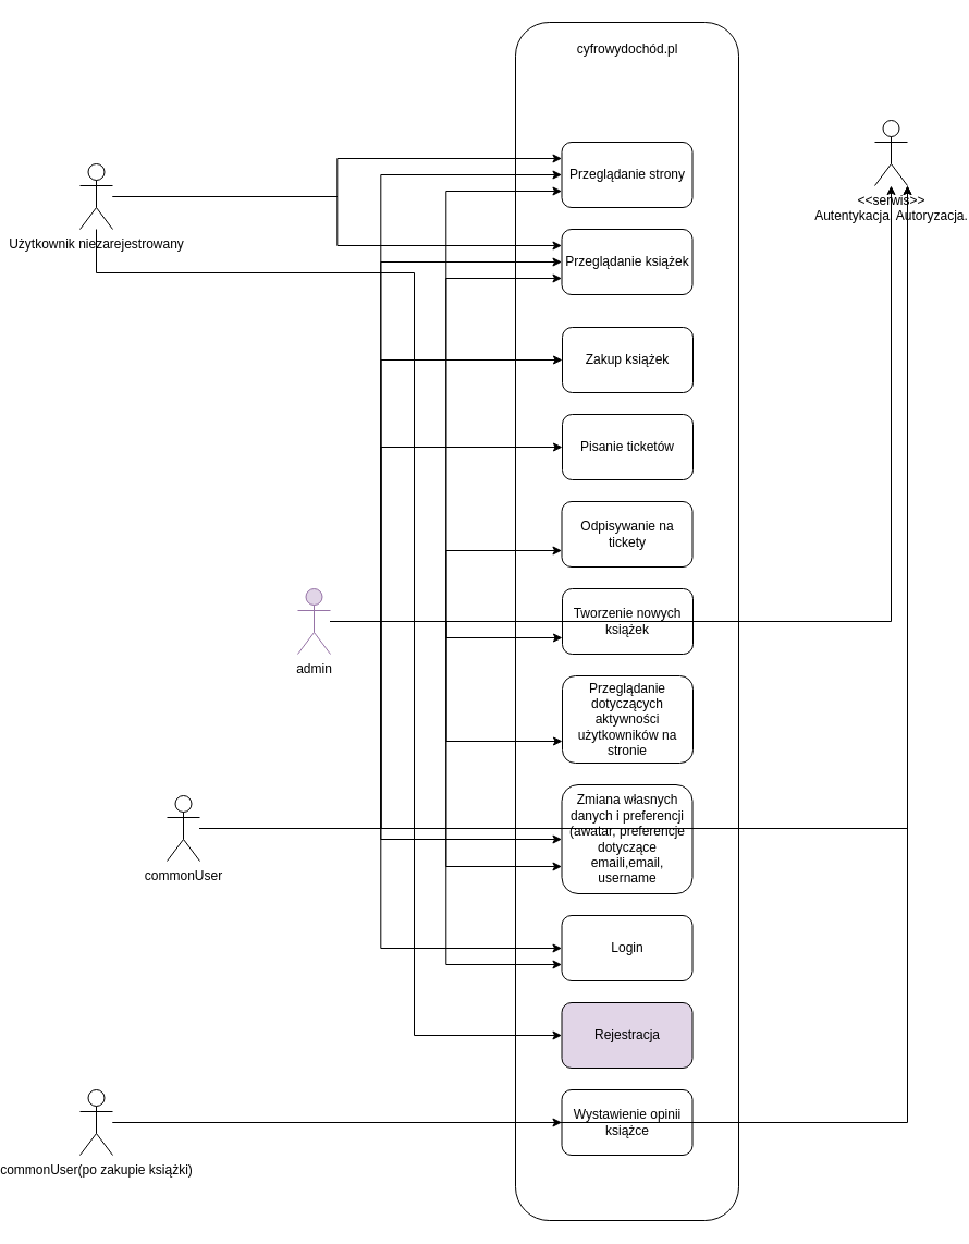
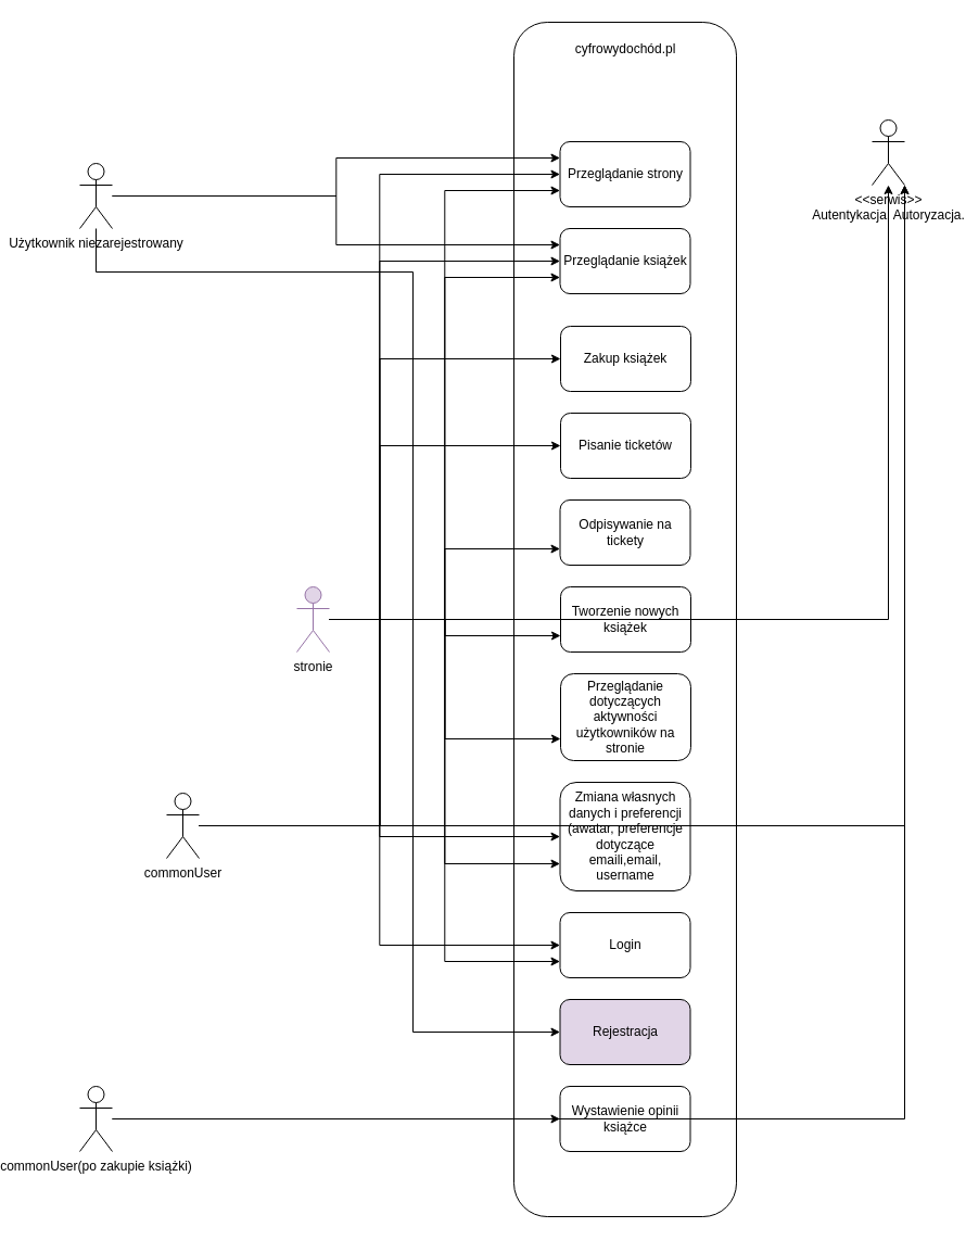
  <mxCell id="0" />
  <mxCell id="1" parent="0" />
  <mxCell id="2" style="edgeStyle=orthogonalEdgeStyle;rounded=0;orthogonalLoop=1;jettySize=auto;html=1;entryX=0;entryY=0.25;entryDx=0;entryDy=0;" edge="1" parent="1" source="5" target="8"><mxGeometry relative="1" as="geometry" /></mxCell>
  <mxCell id="3" style="edgeStyle=orthogonalEdgeStyle;rounded=0;orthogonalLoop=1;jettySize=auto;html=1;entryX=0;entryY=0.25;entryDx=0;entryDy=0;" edge="1" parent="1" source="5" target="9"><mxGeometry relative="1" as="geometry" /></mxCell>
  <mxCell id="4" style="edgeStyle=orthogonalEdgeStyle;rounded=0;orthogonalLoop=1;jettySize=auto;html=1;entryX=0;entryY=0.5;entryDx=0;entryDy=0;" edge="1" parent="1" source="5" target="37"><mxGeometry relative="1" as="geometry"><mxPoint x="400" y="950" as="targetPoint" /><Array as="points"><mxPoint x="327" y="250" /><mxPoint x="327" y="950" /></Array></mxGeometry></mxCell>
  <mxCell id="5" value="Użytkownik niezarejestrowany" style="shape=umlActor;verticalLabelPosition=bottom;verticalAlign=top;html=1;outlineConnect=0;" vertex="1" parent="1"><mxGeometry x="20" y="150" width="30" height="60" as="geometry" /></mxCell>
  <mxCell id="6" value="" style="rounded=1;whiteSpace=wrap;html=1;fillColor=none;" vertex="1" parent="1"><mxGeometry x="420" y="20" width="205" height="1100" as="geometry" /></mxCell>
  <mxCell id="7" value="&amp;lt;&amp;lt;serwis&amp;gt;&amp;gt;&lt;br&gt;Autentykacja, Autoryzacja." style="shape=umlActor;verticalLabelPosition=bottom;verticalAlign=top;html=1;outlineConnect=0;" vertex="1" parent="1"><mxGeometry x="750" y="110" width="30" height="60" as="geometry" /></mxCell>
  <mxCell id="8" value="Przeglądanie strony " style="rounded=1;whiteSpace=wrap;html=1;" vertex="1" parent="1"><mxGeometry x="462.5" y="130" width="120" height="60" as="geometry" /></mxCell>
  <mxCell id="9" value="Przeglądanie książek" style="rounded=1;whiteSpace=wrap;html=1;" vertex="1" parent="1"><mxGeometry x="462.5" y="210" width="120" height="60" as="geometry" /></mxCell>
  <mxCell id="10" value="&lt;div&gt;cyfrowydochód.pl&lt;/div&gt;" style="text;html=1;align=center;verticalAlign=middle;whiteSpace=wrap;rounded=0;" vertex="1" parent="1"><mxGeometry x="493" y="30" width="60" height="30" as="geometry" /></mxCell>
  <mxCell id="11" value="Zakup książek" style="rounded=1;whiteSpace=wrap;html=1;" vertex="1" parent="1"><mxGeometry x="463" y="300" width="120" height="60" as="geometry" /></mxCell>
  <mxCell id="12" value="Pisanie ticketów" style="rounded=1;whiteSpace=wrap;html=1;" vertex="1" parent="1"><mxGeometry x="463" y="380" width="120" height="60" as="geometry" /></mxCell>
  <mxCell id="13" value="Odpisywanie na tickety" style="rounded=1;whiteSpace=wrap;html=1;" vertex="1" parent="1"><mxGeometry x="462.5" y="460" width="120" height="60" as="geometry" /></mxCell>
  <mxCell id="14" value="Tworzenie nowych książek" style="rounded=1;whiteSpace=wrap;html=1;" vertex="1" parent="1"><mxGeometry x="463" y="540" width="120" height="60" as="geometry" /></mxCell>
  <mxCell id="15" value="Przeglądanie dotyczących aktywności użytkowników na stronie" style="rounded=1;whiteSpace=wrap;html=1;" vertex="1" parent="1"><mxGeometry x="463" y="620" width="120" height="80" as="geometry" /></mxCell>
  <mxCell id="16" value="Zmiana własnych danych i preferencji (awatar, preferencje dotyczące emaili,email, username" style="rounded=1;whiteSpace=wrap;html=1;" vertex="1" parent="1"><mxGeometry x="462.5" y="720" width="120" height="100" as="geometry" /></mxCell>
  <mxCell id="17" value="Login" style="rounded=1;whiteSpace=wrap;html=1;" vertex="1" parent="1"><mxGeometry x="462.5" y="840" width="120" height="60" as="geometry" /></mxCell>
  <mxCell id="18" style="edgeStyle=orthogonalEdgeStyle;rounded=0;orthogonalLoop=1;jettySize=auto;html=1;entryX=0;entryY=0.75;entryDx=0;entryDy=0;" edge="1" parent="1" source="26" target="8"><mxGeometry relative="1" as="geometry" /></mxCell>
  <mxCell id="19" style="edgeStyle=orthogonalEdgeStyle;rounded=0;orthogonalLoop=1;jettySize=auto;html=1;entryX=0;entryY=0.75;entryDx=0;entryDy=0;" edge="1" parent="1" source="26" target="9"><mxGeometry relative="1" as="geometry" /></mxCell>
  <mxCell id="20" style="edgeStyle=orthogonalEdgeStyle;rounded=0;orthogonalLoop=1;jettySize=auto;html=1;entryX=0;entryY=0.75;entryDx=0;entryDy=0;" edge="1" parent="1" source="26" target="13"><mxGeometry relative="1" as="geometry" /></mxCell>
  <mxCell id="21" style="edgeStyle=orthogonalEdgeStyle;rounded=0;orthogonalLoop=1;jettySize=auto;html=1;entryX=0;entryY=0.75;entryDx=0;entryDy=0;" edge="1" parent="1" source="26" target="14"><mxGeometry relative="1" as="geometry" /></mxCell>
  <mxCell id="22" style="edgeStyle=orthogonalEdgeStyle;rounded=0;orthogonalLoop=1;jettySize=auto;html=1;entryX=0;entryY=0.75;entryDx=0;entryDy=0;" edge="1" parent="1" source="26" target="15"><mxGeometry relative="1" as="geometry" /></mxCell>
  <mxCell id="23" style="edgeStyle=orthogonalEdgeStyle;rounded=0;orthogonalLoop=1;jettySize=auto;html=1;entryX=0;entryY=0.75;entryDx=0;entryDy=0;" edge="1" parent="1" source="26" target="16"><mxGeometry relative="1" as="geometry" /></mxCell>
  <mxCell id="24" style="edgeStyle=orthogonalEdgeStyle;rounded=0;orthogonalLoop=1;jettySize=auto;html=1;entryX=0;entryY=0.75;entryDx=0;entryDy=0;" edge="1" parent="1" source="26" target="17"><mxGeometry relative="1" as="geometry" /></mxCell>
  <mxCell id="25" style="edgeStyle=orthogonalEdgeStyle;rounded=0;orthogonalLoop=1;jettySize=auto;html=1;" edge="1" parent="1" source="26" target="7"><mxGeometry relative="1" as="geometry" /></mxCell>
- <mxCell id="26" value="admin" style="shape=umlActor;verticalLabelPosition=bottom;verticalAlign=top;html=1;outlineConnect=0;fillColor=#e1d5e7;strokeColor=#9673a6;" vertex="1" parent="1"><mxGeometry x="220" y="540" width="30" height="60" as="geometry" /></mxCell>
+ <mxCell id="26" value="stronie" style="shape=umlActor;verticalLabelPosition=bottom;verticalAlign=top;html=1;outlineConnect=0;fillColor=#e1d5e7;strokeColor=#9673a6;" vertex="1" parent="1"><mxGeometry x="220" y="540" width="30" height="60" as="geometry" /></mxCell>
  <mxCell id="27" style="edgeStyle=orthogonalEdgeStyle;rounded=0;orthogonalLoop=1;jettySize=auto;html=1;entryX=0;entryY=0.5;entryDx=0;entryDy=0;" edge="1" parent="1" source="33" target="8"><mxGeometry relative="1" as="geometry" /></mxCell>
  <mxCell id="28" style="edgeStyle=orthogonalEdgeStyle;rounded=0;orthogonalLoop=1;jettySize=auto;html=1;entryX=0;entryY=0.5;entryDx=0;entryDy=0;" edge="1" parent="1" source="33" target="9"><mxGeometry relative="1" as="geometry" /></mxCell>
  <mxCell id="29" style="edgeStyle=orthogonalEdgeStyle;rounded=0;orthogonalLoop=1;jettySize=auto;html=1;entryX=0;entryY=0.5;entryDx=0;entryDy=0;" edge="1" parent="1" source="33" target="11"><mxGeometry relative="1" as="geometry" /></mxCell>
  <mxCell id="30" style="edgeStyle=orthogonalEdgeStyle;rounded=0;orthogonalLoop=1;jettySize=auto;html=1;entryX=0;entryY=0.5;entryDx=0;entryDy=0;" edge="1" parent="1" source="33" target="12"><mxGeometry relative="1" as="geometry" /></mxCell>
  <mxCell id="31" style="edgeStyle=orthogonalEdgeStyle;rounded=0;orthogonalLoop=1;jettySize=auto;html=1;entryX=0;entryY=0.5;entryDx=0;entryDy=0;" edge="1" parent="1" source="33" target="16"><mxGeometry relative="1" as="geometry" /></mxCell>
  <mxCell id="32" style="edgeStyle=orthogonalEdgeStyle;rounded=0;orthogonalLoop=1;jettySize=auto;html=1;entryX=0;entryY=0.5;entryDx=0;entryDy=0;" edge="1" parent="1" source="33" target="17"><mxGeometry relative="1" as="geometry" /></mxCell>
  <mxCell id="33" value="commonUser" style="shape=umlActor;verticalLabelPosition=bottom;verticalAlign=top;html=1;outlineConnect=0;" vertex="1" parent="1"><mxGeometry x="100" y="730" width="30" height="60" as="geometry" /></mxCell>
  <mxCell id="34" style="edgeStyle=orthogonalEdgeStyle;rounded=0;orthogonalLoop=1;jettySize=auto;html=1;entryX=0;entryY=0.5;entryDx=0;entryDy=0;" edge="1" parent="1" source="35" target="36"><mxGeometry relative="1" as="geometry" /></mxCell>
  <mxCell id="35" value="commonUser(po zakupie książki)" style="shape=umlActor;verticalLabelPosition=bottom;verticalAlign=top;html=1;outlineConnect=0;" vertex="1" parent="1"><mxGeometry x="20" y="1000" width="30" height="60" as="geometry" /></mxCell>
  <mxCell id="36" value="Wystawienie opinii książce" style="rounded=1;whiteSpace=wrap;html=1;" vertex="1" parent="1"><mxGeometry x="462.5" y="1000" width="120" height="60" as="geometry" /></mxCell>
  <mxCell id="37" value="&lt;div&gt;Rejestracja&lt;/div&gt;" style="rounded=1;whiteSpace=wrap;html=1;fillColor=#e1d5e7;" vertex="1" parent="1"><mxGeometry x="462.5" y="920" width="120" height="60" as="geometry" /></mxCell>
  <mxCell id="38" style="edgeStyle=orthogonalEdgeStyle;rounded=0;orthogonalLoop=1;jettySize=auto;html=1;entryX=1;entryY=1;entryDx=0;entryDy=0;entryPerimeter=0;" edge="1" parent="1" source="33" target="7"><mxGeometry relative="1" as="geometry" /></mxCell>
  <mxCell id="39" style="edgeStyle=orthogonalEdgeStyle;rounded=0;orthogonalLoop=1;jettySize=auto;html=1;entryX=1;entryY=1;entryDx=0;entryDy=0;entryPerimeter=0;" edge="1" parent="1" source="35" target="7"><mxGeometry relative="1" as="geometry" /></mxCell>
